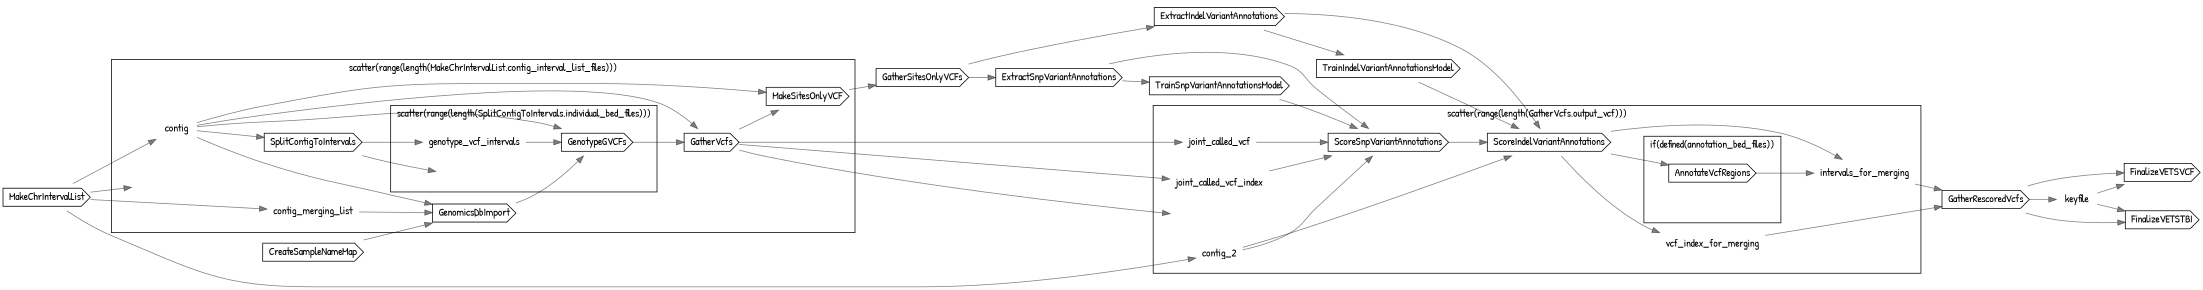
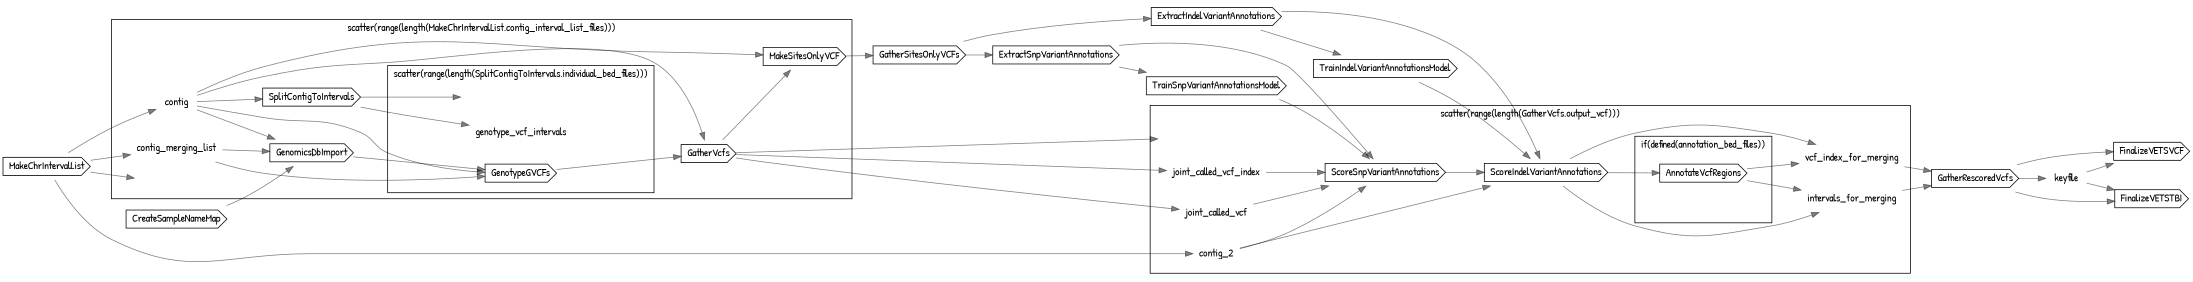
  digraph {
    compound=true
    fontname="Patrick Hand"
    rankdir=LR
    node [fontname="Patrick Hand" shape=cds]
    edge [color="#00000080" fontname="Patrick Hand"]
    n1 [label=genotype_vcf_intervals shape=plaintext]
    n2 [label=GenotypeGVCFs]
    "scatter-L123C9-idx_2" [height=0 margin=0 style=invis width=0 shape=""]
    n4 [label=contig shape=plaintext]
    n5 [label=contig_merging_list shape=plaintext]
    n6 [label=GenomicsDbImport]
    n7 [label=SplitContigToIntervals]
    n8 [label=GatherVcfs]
    n9 [label=MakeSitesOnlyVCF]
    "scatter-L101C5-idx_1" [height=0 margin=0 style=invis width=0 shape=""]
    n11 [label=AnnotateVcfRegions]
    "if-L281C9" [height=0 margin=0 style=invis width=0 shape=""]
    n13 [label=contig_2 shape=plaintext]
    n14 [label=joint_called_vcf shape=plaintext]
    n15 [label=joint_called_vcf_index shape=plaintext]
    n16 [label=ScoreSnpVariantAnnotations]
    n17 [label=ScoreIndelVariantAnnotations]
    n18 [label=intervals_for_merging shape=plaintext]
    n19 [label=vcf_index_for_merging shape=plaintext]
    "scatter-L218C5-idx_3" [height=0 margin=0 style=invis width=0 shape=""]
    n21 [label=GatherSitesOnlyVCFs]
    n22 [label=GatherRescoredVcfs]
    n23 [label=MakeChrIntervalList]
    n24 [label=CreateSampleNameMap]
    n25 [label=ExtractIndelVariantAnnotations]
    n26 [label=ExtractSnpVariantAnnotations]
    n27 [label=TrainIndelVariantAnnotationsModel]
    n28 [label=TrainSnpVariantAnnotationsModel]
    n29 [label=keyfile shape=plaintext]
    n30 [label=FinalizeVETSVCF]
    n31 [label=FinalizeVETSTBI]
    subgraph cluster_1 {
      label="scatter(range(length(MakeChrIntervalList.contig_interval_list_files)))"
      rank=same
      n4
      n5
      n6
      n7
      n8
      n9
      "scatter-L101C5-idx_1"
      subgraph cluster_2 {
        label="scatter(range(length(SplitContigToIntervals.individual_bed_files)))"
        rank=same
        n1
        n2
        "scatter-L123C9-idx_2"
      }
    }
    subgraph cluster_3 {
      label="scatter(range(length(GatherVcfs.output_vcf)))"
      rank=same
      n13
      n14
      n15
      n16
      n17
      n18
      n19
      "scatter-L218C5-idx_3"
      subgraph cluster_4 {
        label="if(defined(annotation_bed_files))"
        rank=same
        n11
        "if-L281C9"
      }
    }
-   n1 -> n2
+   n5 -> n2
    n2 -> n8
    n4 -> n2
    n4 -> n6
    n4 -> n7
    n4 -> n8
    n4 -> n9
    n5 -> n6
    n6 -> n2
    n7 -> n1
    n7 -> "scatter-L123C9-idx_2"
    n8 -> n9
    n8 -> n14
    n8 -> n15
    n8 -> "scatter-L218C5-idx_3"
    n9 -> n21
    n11 -> n18
+   n11 -> n19
    n13 -> n16
    n13 -> n17
    n14 -> n16
    n15 -> n16
    n16 -> n17
    n17 -> n11
    n17 -> n18
    n17 -> n19
    n18 -> n22
    n19 -> n22
    n21 -> n25
    n21 -> n26
    n22 -> n29
    n22 -> n30
    n22 -> n31
    n23 -> n4
    n23 -> n5
    n23 -> "scatter-L101C5-idx_1"
    n23 -> n13
    n24 -> n6
    n25 -> n17
    n25 -> n27
    n26 -> n16
    n26 -> n28
    n27 -> n17
    n28 -> n16
    n29 -> n30
    n29 -> n31
  }
